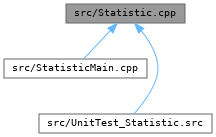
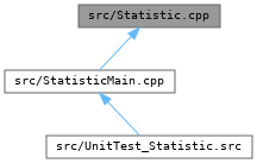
  digraph {
    fontname="DejaVu Sans Mono"
    node [color=grey40 fillcolor=white fontname="DejaVu Sans Mono" fontsize=10 shape=box style=filled]
    edge [color=steelblue1 dir=back fontname="DejaVu Sans Mono" fontsize=10 labelfontname=Helvetica labelfontsize=10 style=solid]
    n1 [color=gray40 fillcolor=grey60 fontcolor=black height=0.2 label="src/Statistic.cpp" width=0.4]
    n2 [height=0.2 label="src/StatisticMain.cpp" width=0.4]
    n3 [height=0.2 label="src/UnitTest_Statistic.src" width=0.4]
    n1 -> n2
-   n1 -> n3
+   n2 -> n3
  }
